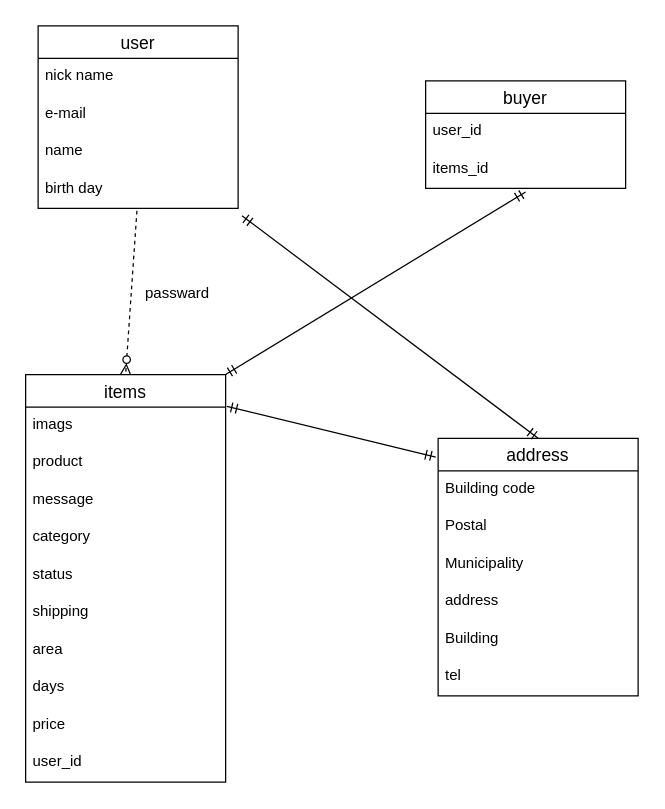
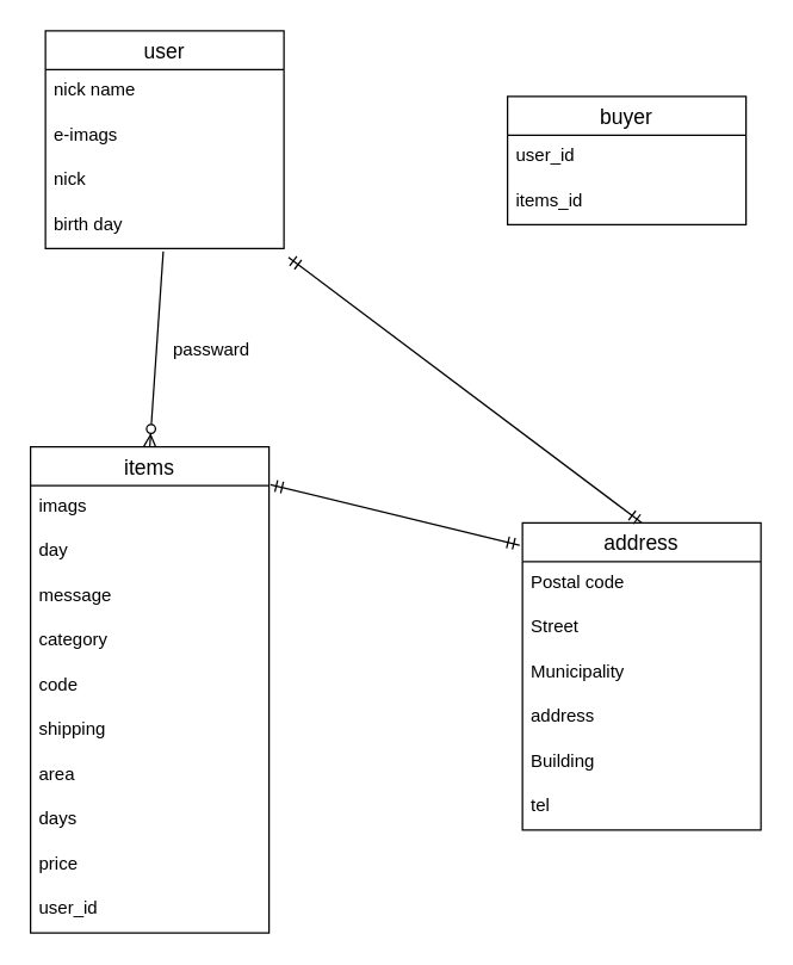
  <mxCell id="0" />
  <mxCell id="1" parent="0" />
  <mxCell id="2" value="address" style="swimlane;fontStyle=0;childLayout=stackLayout;horizontal=1;startSize=26;horizontalStack=0;resizeParent=1;resizeParentMax=0;resizeLast=0;collapsible=1;marginBottom=0;align=center;fontSize=14;" parent="1" vertex="1"><mxGeometry x="350" y="350" width="160" height="206" as="geometry" /></mxCell>
- <mxCell id="3" value="Building code" style="text;strokeColor=none;fillColor=none;spacingLeft=4;spacingRight=4;overflow=hidden;rotatable=0;points=[[0,0.5],[1,0.5]];portConstraint=eastwest;fontSize=12;" parent="2" vertex="1"><mxGeometry y="26" width="160" height="30" as="geometry" /></mxCell>
- <mxCell id="4" value="Postal" style="text;strokeColor=none;fillColor=none;spacingLeft=4;spacingRight=4;overflow=hidden;rotatable=0;points=[[0,0.5],[1,0.5]];portConstraint=eastwest;fontSize=12;" parent="2" vertex="1"><mxGeometry y="56" width="160" height="30" as="geometry" /></mxCell>
+ <mxCell id="3" value="Postal code" style="text;strokeColor=none;fillColor=none;spacingLeft=4;spacingRight=4;overflow=hidden;rotatable=0;points=[[0,0.5],[1,0.5]];portConstraint=eastwest;fontSize=12;" parent="2" vertex="1"><mxGeometry y="26" width="160" height="30" as="geometry" /></mxCell>
+ <mxCell id="4" value="Street" style="text;strokeColor=none;fillColor=none;spacingLeft=4;spacingRight=4;overflow=hidden;rotatable=0;points=[[0,0.5],[1,0.5]];portConstraint=eastwest;fontSize=12;" parent="2" vertex="1"><mxGeometry y="56" width="160" height="30" as="geometry" /></mxCell>
  <mxCell id="5" value="Municipality" style="text;strokeColor=none;fillColor=none;spacingLeft=4;spacingRight=4;overflow=hidden;rotatable=0;points=[[0,0.5],[1,0.5]];portConstraint=eastwest;fontSize=12;" parent="2" vertex="1"><mxGeometry y="86" width="160" height="30" as="geometry" /></mxCell>
  <mxCell id="6" value="address" style="text;strokeColor=none;fillColor=none;spacingLeft=4;spacingRight=4;overflow=hidden;rotatable=0;points=[[0,0.5],[1,0.5]];portConstraint=eastwest;fontSize=12;" parent="2" vertex="1"><mxGeometry y="116" width="160" height="30" as="geometry" /></mxCell>
  <mxCell id="7" value="Building" style="text;strokeColor=none;fillColor=none;spacingLeft=4;spacingRight=4;overflow=hidden;rotatable=0;points=[[0,0.5],[1,0.5]];portConstraint=eastwest;fontSize=12;" parent="2" vertex="1"><mxGeometry y="146" width="160" height="30" as="geometry" /></mxCell>
  <mxCell id="8" value="tel" style="text;strokeColor=none;fillColor=none;spacingLeft=4;spacingRight=4;overflow=hidden;rotatable=0;points=[[0,0.5],[1,0.5]];portConstraint=eastwest;fontSize=12;" parent="2" vertex="1"><mxGeometry y="176" width="160" height="30" as="geometry" /></mxCell>
  <mxCell id="9" value="" style="fontSize=12;html=1;endArrow=ERmandOne;startArrow=ERmandOne;entryX=1.019;entryY=1.2;entryDx=0;entryDy=0;exitX=0.5;exitY=0;exitDx=0;exitDy=0;entryPerimeter=0;" parent="1" source="2" target="17" edge="1"><mxGeometry width="100" height="100" relative="1" as="geometry"><mxPoint x="220" y="360" as="sourcePoint" /><mxPoint x="320" y="260" as="targetPoint" /></mxGeometry></mxCell>
  <mxCell id="10" value="" style="fontSize=12;html=1;endArrow=ERmandOne;startArrow=ERmandOne;exitX=1.006;exitY=0.078;exitDx=0;exitDy=0;entryX=-0.012;entryY=0.073;entryDx=0;entryDy=0;entryPerimeter=0;exitPerimeter=0;" parent="1" source="18" target="2" edge="1"><mxGeometry width="100" height="100" relative="1" as="geometry"><mxPoint x="220" y="360" as="sourcePoint" /><mxPoint x="320" y="260" as="targetPoint" /></mxGeometry></mxCell>
- <mxCell id="11" value="" style="fontSize=12;html=1;endArrow=ERzeroToMany;endFill=1;entryX=0.5;entryY=0;entryDx=0;entryDy=0;exitX=0.494;exitY=1.067;exitDx=0;exitDy=0;exitPerimeter=0;dashed=1;" parent="1" source="17" target="18" edge="1"><mxGeometry width="100" height="100" relative="1" as="geometry"><mxPoint x="190" y="30" as="sourcePoint" /><mxPoint x="100" y="240" as="targetPoint" /></mxGeometry></mxCell>
+ <mxCell id="11" value="" style="fontSize=12;html=1;endArrow=ERzeroToMany;endFill=1;entryX=0.5;entryY=0;entryDx=0;entryDy=0;exitX=0.494;exitY=1.067;exitDx=0;exitDy=0;exitPerimeter=0;" parent="1" source="17" target="18" edge="1"><mxGeometry width="100" height="100" relative="1" as="geometry"><mxPoint x="190" y="30" as="sourcePoint" /><mxPoint x="100" y="240" as="targetPoint" /></mxGeometry></mxCell>
  <mxCell id="12" style="edgeStyle=none;rounded=0;orthogonalLoop=1;jettySize=auto;html=1;entryX=0.5;entryY=0;entryDx=0;entryDy=0;" parent="1" source="18" target="18" edge="1"><mxGeometry relative="1" as="geometry" /></mxCell>
  <mxCell id="13" value="user" style="swimlane;fontStyle=0;childLayout=stackLayout;horizontal=1;startSize=26;horizontalStack=0;resizeParent=1;resizeParentMax=0;resizeLast=0;collapsible=1;marginBottom=0;align=center;fontSize=14;" parent="1" vertex="1"><mxGeometry x="30" y="20" width="160" height="146" as="geometry" /></mxCell>
  <mxCell id="14" value="nick name" style="text;strokeColor=none;fillColor=none;spacingLeft=4;spacingRight=4;overflow=hidden;rotatable=0;points=[[0,0.5],[1,0.5]];portConstraint=eastwest;fontSize=12;" parent="13" vertex="1"><mxGeometry y="26" width="160" height="30" as="geometry" /></mxCell>
- <mxCell id="15" value="e-mail" style="text;strokeColor=none;fillColor=none;spacingLeft=4;spacingRight=4;overflow=hidden;rotatable=0;points=[[0,0.5],[1,0.5]];portConstraint=eastwest;fontSize=12;" parent="13" vertex="1"><mxGeometry y="56" width="160" height="30" as="geometry" /></mxCell>
- <mxCell id="16" value="name" style="text;strokeColor=none;fillColor=none;spacingLeft=4;spacingRight=4;overflow=hidden;rotatable=0;points=[[0,0.5],[1,0.5]];portConstraint=eastwest;fontSize=12;" parent="13" vertex="1"><mxGeometry y="86" width="160" height="30" as="geometry" /></mxCell>
+ <mxCell id="15" value="e-imags" style="text;strokeColor=none;fillColor=none;spacingLeft=4;spacingRight=4;overflow=hidden;rotatable=0;points=[[0,0.5],[1,0.5]];portConstraint=eastwest;fontSize=12;" parent="13" vertex="1"><mxGeometry y="56" width="160" height="30" as="geometry" /></mxCell>
+ <mxCell id="16" value="nick" style="text;strokeColor=none;fillColor=none;spacingLeft=4;spacingRight=4;overflow=hidden;rotatable=0;points=[[0,0.5],[1,0.5]];portConstraint=eastwest;fontSize=12;" parent="13" vertex="1"><mxGeometry y="86" width="160" height="30" as="geometry" /></mxCell>
  <mxCell id="17" value="birth day" style="text;strokeColor=none;fillColor=none;spacingLeft=4;spacingRight=4;overflow=hidden;rotatable=0;points=[[0,0.5],[1,0.5]];portConstraint=eastwest;fontSize=12;" parent="13" vertex="1"><mxGeometry y="116" width="160" height="30" as="geometry" /></mxCell>
  <mxCell id="18" value="items" style="swimlane;fontStyle=0;childLayout=stackLayout;horizontal=1;startSize=26;horizontalStack=0;resizeParent=1;resizeParentMax=0;resizeLast=0;collapsible=1;marginBottom=0;align=center;fontSize=14;" parent="1" vertex="1"><mxGeometry x="20" y="299" width="160" height="326" as="geometry" /></mxCell>
  <mxCell id="19" value="imags" style="text;strokeColor=none;fillColor=none;spacingLeft=4;spacingRight=4;overflow=hidden;rotatable=0;points=[[0,0.5],[1,0.5]];portConstraint=eastwest;fontSize=12;" parent="18" vertex="1"><mxGeometry y="26" width="160" height="30" as="geometry" /></mxCell>
- <mxCell id="20" value="product" style="text;strokeColor=none;fillColor=none;spacingLeft=4;spacingRight=4;overflow=hidden;rotatable=0;points=[[0,0.5],[1,0.5]];portConstraint=eastwest;fontSize=12;" parent="18" vertex="1"><mxGeometry y="56" width="160" height="30" as="geometry" /></mxCell>
+ <mxCell id="20" value="day" style="text;strokeColor=none;fillColor=none;spacingLeft=4;spacingRight=4;overflow=hidden;rotatable=0;points=[[0,0.5],[1,0.5]];portConstraint=eastwest;fontSize=12;" parent="18" vertex="1"><mxGeometry y="56" width="160" height="30" as="geometry" /></mxCell>
  <mxCell id="21" value="message" style="text;strokeColor=none;fillColor=none;spacingLeft=4;spacingRight=4;overflow=hidden;rotatable=0;points=[[0,0.5],[1,0.5]];portConstraint=eastwest;fontSize=12;" parent="18" vertex="1"><mxGeometry y="86" width="160" height="30" as="geometry" /></mxCell>
  <mxCell id="22" value="category" style="text;strokeColor=none;fillColor=none;spacingLeft=4;spacingRight=4;overflow=hidden;rotatable=0;points=[[0,0.5],[1,0.5]];portConstraint=eastwest;fontSize=12;" parent="18" vertex="1"><mxGeometry y="116" width="160" height="30" as="geometry" /></mxCell>
- <mxCell id="23" value="status" style="text;strokeColor=none;fillColor=none;spacingLeft=4;spacingRight=4;overflow=hidden;rotatable=0;points=[[0,0.5],[1,0.5]];portConstraint=eastwest;fontSize=12;" parent="18" vertex="1"><mxGeometry y="146" width="160" height="30" as="geometry" /></mxCell>
+ <mxCell id="23" value="code" style="text;strokeColor=none;fillColor=none;spacingLeft=4;spacingRight=4;overflow=hidden;rotatable=0;points=[[0,0.5],[1,0.5]];portConstraint=eastwest;fontSize=12;" parent="18" vertex="1"><mxGeometry y="146" width="160" height="30" as="geometry" /></mxCell>
  <mxCell id="24" value="shipping" style="text;strokeColor=none;fillColor=none;spacingLeft=4;spacingRight=4;overflow=hidden;rotatable=0;points=[[0,0.5],[1,0.5]];portConstraint=eastwest;fontSize=12;" parent="18" vertex="1"><mxGeometry y="176" width="160" height="30" as="geometry" /></mxCell>
  <mxCell id="25" value="area" style="text;strokeColor=none;fillColor=none;spacingLeft=4;spacingRight=4;overflow=hidden;rotatable=0;points=[[0,0.5],[1,0.5]];portConstraint=eastwest;fontSize=12;" parent="18" vertex="1"><mxGeometry y="206" width="160" height="30" as="geometry" /></mxCell>
  <mxCell id="26" value="days" style="text;strokeColor=none;fillColor=none;spacingLeft=4;spacingRight=4;overflow=hidden;rotatable=0;points=[[0,0.5],[1,0.5]];portConstraint=eastwest;fontSize=12;" parent="18" vertex="1"><mxGeometry y="236" width="160" height="30" as="geometry" /></mxCell>
  <mxCell id="27" value="price" style="text;strokeColor=none;fillColor=none;spacingLeft=4;spacingRight=4;overflow=hidden;rotatable=0;points=[[0,0.5],[1,0.5]];portConstraint=eastwest;fontSize=12;" parent="18" vertex="1"><mxGeometry y="266" width="160" height="30" as="geometry" /></mxCell>
  <mxCell id="28" value="user_id" style="text;strokeColor=none;fillColor=none;spacingLeft=4;spacingRight=4;overflow=hidden;rotatable=0;points=[[0,0.5],[1,0.5]];portConstraint=eastwest;fontSize=12;" parent="18" vertex="1"><mxGeometry y="296" width="160" height="30" as="geometry" /></mxCell>
  <mxCell id="29" value="passward" style="text;strokeColor=none;fillColor=none;spacingLeft=4;spacingRight=4;overflow=hidden;rotatable=0;points=[[0,0.5],[1,0.5]];portConstraint=eastwest;fontSize=12;" parent="1" vertex="1"><mxGeometry x="110" y="220" width="160" height="30" as="geometry" /></mxCell>
  <mxCell id="30" value="buyer" style="swimlane;fontStyle=0;childLayout=stackLayout;horizontal=1;startSize=26;horizontalStack=0;resizeParent=1;resizeParentMax=0;resizeLast=0;collapsible=1;marginBottom=0;align=center;fontSize=14;" parent="1" vertex="1"><mxGeometry x="340" y="64" width="160" height="86" as="geometry" /></mxCell>
  <mxCell id="31" value="user_id" style="text;strokeColor=none;fillColor=none;spacingLeft=4;spacingRight=4;overflow=hidden;rotatable=0;points=[[0,0.5],[1,0.5]];portConstraint=eastwest;fontSize=12;" parent="30" vertex="1"><mxGeometry y="26" width="160" height="30" as="geometry" /></mxCell>
  <mxCell id="32" value="items_id" style="text;strokeColor=none;fillColor=none;spacingLeft=4;spacingRight=4;overflow=hidden;rotatable=0;points=[[0,0.5],[1,0.5]];portConstraint=eastwest;fontSize=12;" parent="30" vertex="1"><mxGeometry y="56" width="160" height="30" as="geometry" /></mxCell>
- <mxCell id="33" value="" style="fontSize=12;html=1;endArrow=ERmandOne;startArrow=ERmandOne;entryX=0.5;entryY=1.1;entryDx=0;entryDy=0;entryPerimeter=0;exitX=1;exitY=0;exitDx=0;exitDy=0;" parent="1" source="18" target="32" edge="1"><mxGeometry width="100" height="100" relative="1" as="geometry"><mxPoint x="220" y="290" as="sourcePoint" /><mxPoint x="320" y="190" as="targetPoint" /></mxGeometry></mxCell>
